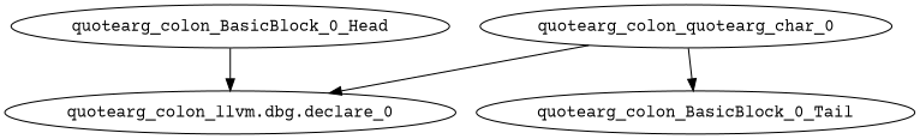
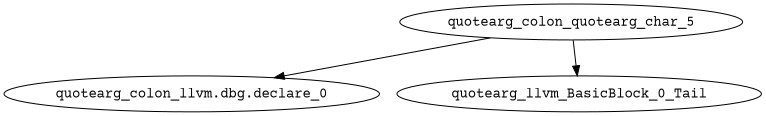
  digraph {
    fontname="Courier Prime"
    node [fontname="Courier Prime"]
    edge [fontname="Courier Prime"]
-   quotearg_colon_quotearg_char_0
+   quotearg_colon_quotearg_char_0 [label=quotearg_colon_quotearg_char_5]
    "quotearg_colon_llvm.dbg.declare_0"
-   quotearg_colon_BasicBlock_0_Tail
-   quotearg_colon_BasicBlock_0_Head
+   quotearg_colon_BasicBlock_0_Tail [label=quotearg_llvm_BasicBlock_0_Tail]
    quotearg_colon_quotearg_char_0 -> "quotearg_colon_llvm.dbg.declare_0"
    quotearg_colon_quotearg_char_0 -> quotearg_colon_BasicBlock_0_Tail
-   quotearg_colon_BasicBlock_0_Head -> "quotearg_colon_llvm.dbg.declare_0"
  }
